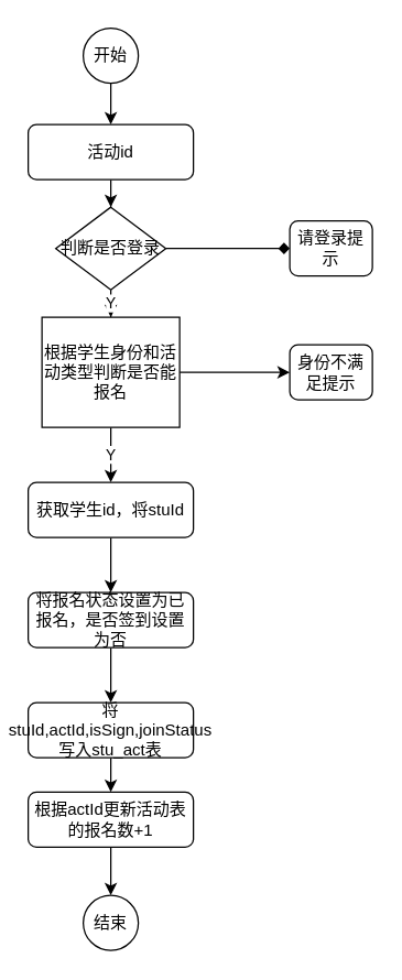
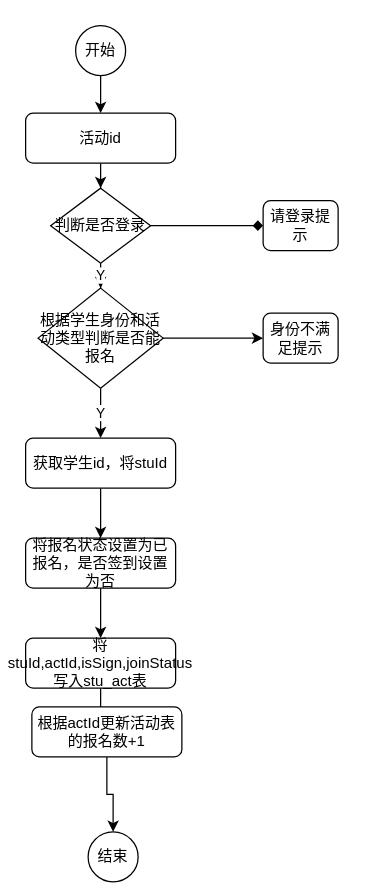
  <mxCell id="0" />
  <mxCell id="1" parent="0" />
  <mxCell id="2" style="edgeStyle=orthogonalEdgeStyle;rounded=0;orthogonalLoop=1;jettySize=auto;html=1;" parent="1" source="3" target="14" edge="1"><mxGeometry relative="1" as="geometry" /></mxCell>
  <mxCell id="3" value="活动id" style="rounded=1;whiteSpace=wrap;html=1;fontSize=12;glass=0;strokeWidth=1;shadow=0;" parent="1" vertex="1"><mxGeometry x="20" y="90" width="120" height="40" as="geometry" /></mxCell>
  <mxCell id="4" style="edgeStyle=orthogonalEdgeStyle;rounded=0;orthogonalLoop=1;jettySize=auto;html=1;entryX=0.5;entryY=0;entryDx=0;entryDy=0;" parent="1" source="5" target="7" edge="1"><mxGeometry relative="1" as="geometry" /></mxCell>
  <mxCell id="5" value="获取学生id，将stuId" style="rounded=1;whiteSpace=wrap;html=1;fontSize=12;glass=0;strokeWidth=1;shadow=0;" parent="1" vertex="1"><mxGeometry x="20" y="350" width="120" height="40" as="geometry" /></mxCell>
  <mxCell id="6" style="edgeStyle=orthogonalEdgeStyle;rounded=0;orthogonalLoop=1;jettySize=auto;html=1;" parent="1" source="7" target="9" edge="1"><mxGeometry relative="1" as="geometry" /></mxCell>
  <mxCell id="7" value="将报名状态设置为已报名，是否签到设置为否" style="rounded=1;whiteSpace=wrap;html=1;fontSize=12;glass=0;strokeWidth=1;shadow=0;" parent="1" vertex="1"><mxGeometry x="20" y="430" width="120" height="40" as="geometry" /></mxCell>
  <mxCell id="8" style="edgeStyle=orthogonalEdgeStyle;rounded=0;orthogonalLoop=1;jettySize=auto;html=1;entryX=0.5;entryY=0;entryDx=0;entryDy=0;" parent="1" source="9" target="11" edge="1"><mxGeometry relative="1" as="geometry" /></mxCell>
  <mxCell id="9" value="将stuId,actId,isSign,joinStatus写入stu_act表" style="rounded=1;whiteSpace=wrap;html=1;fontSize=12;glass=0;strokeWidth=1;shadow=0;" parent="1" vertex="1"><mxGeometry x="20" y="510" width="120" height="40" as="geometry" /></mxCell>
  <mxCell id="10" style="edgeStyle=orthogonalEdgeStyle;rounded=0;orthogonalLoop=1;jettySize=auto;html=1;" edge="1" parent="1" source="11" target="22"><mxGeometry relative="1" as="geometry" /></mxCell>
- <mxCell id="11" value="根据actId更新活动表的报名数+1" style="rounded=1;whiteSpace=wrap;html=1;fontSize=12;glass=0;strokeWidth=1;shadow=0;" parent="1" vertex="1"><mxGeometry x="20" y="575" width="120" height="40" as="geometry" /></mxCell>
+ <mxCell id="11" value="根据actId更新活动表的报名数+1" style="rounded=1;whiteSpace=wrap;html=1;fontSize=12;glass=0;strokeWidth=1;shadow=0;" parent="1" vertex="1"><mxGeometry x="25" y="565" width="120" height="40" as="geometry" /></mxCell>
  <mxCell id="12" value="Y" style="edgeStyle=orthogonalEdgeStyle;rounded=0;orthogonalLoop=1;jettySize=auto;html=1;" parent="1" source="14" target="17" edge="1"><mxGeometry relative="1" as="geometry" /></mxCell>
  <mxCell id="13" style="edgeStyle=orthogonalEdgeStyle;rounded=0;orthogonalLoop=1;jettySize=auto;html=1;entryX=0;entryY=0.5;entryDx=0;entryDy=0;endArrow=diamond;" parent="1" source="14" target="18" edge="1"><mxGeometry relative="1" as="geometry" /></mxCell>
  <mxCell id="14" value="判断是否登录" style="rhombus;whiteSpace=wrap;html=1;" parent="1" vertex="1"><mxGeometry x="40" y="150" width="80" height="60" as="geometry" /></mxCell>
  <mxCell id="15" value="Y" style="edgeStyle=orthogonalEdgeStyle;rounded=0;orthogonalLoop=1;jettySize=auto;html=1;" parent="1" source="17" target="5" edge="1"><mxGeometry relative="1" as="geometry" /></mxCell>
  <mxCell id="16" style="edgeStyle=orthogonalEdgeStyle;rounded=0;orthogonalLoop=1;jettySize=auto;html=1;" parent="1" source="17" target="19" edge="1"><mxGeometry relative="1" as="geometry" /></mxCell>
- <mxCell id="17" value="根据学生身份和活动类型判断是否能报名" style="whiteSpace=wrap;html=1;rounded=0;" parent="1" vertex="1"><mxGeometry x="30" y="230" width="100" height="80" as="geometry" /></mxCell>
+ <mxCell id="17" value="根据学生身份和活动类型判断是否能报名" style="rhombus;whiteSpace=wrap;html=1;" parent="1" vertex="1"><mxGeometry x="30" y="230" width="100" height="80" as="geometry" /></mxCell>
  <mxCell id="18" value="请登录提示" style="rounded=1;whiteSpace=wrap;html=1;fontSize=12;glass=0;strokeWidth=1;shadow=0;" parent="1" vertex="1"><mxGeometry x="210" y="160" width="60" height="40" as="geometry" /></mxCell>
  <mxCell id="19" value="身份不满足提示" style="rounded=1;whiteSpace=wrap;html=1;fontSize=12;glass=0;strokeWidth=1;shadow=0;" parent="1" vertex="1"><mxGeometry x="210" y="250" width="60" height="40" as="geometry" /></mxCell>
  <mxCell id="20" style="edgeStyle=orthogonalEdgeStyle;rounded=0;orthogonalLoop=1;jettySize=auto;html=1;" edge="1" parent="1" source="21" target="3"><mxGeometry relative="1" as="geometry" /></mxCell>
  <mxCell id="21" value="开始" style="ellipse;whiteSpace=wrap;html=1;aspect=fixed;" vertex="1" parent="1"><mxGeometry x="60" y="20" width="40" height="40" as="geometry" /></mxCell>
- <mxCell id="22" value="结束" style="ellipse;whiteSpace=wrap;html=1;aspect=fixed;" vertex="1" parent="1"><mxGeometry x="60" y="650" width="40" height="40" as="geometry" /></mxCell>
+ <mxCell id="22" value="结束" style="ellipse;whiteSpace=wrap;html=1;aspect=fixed;" vertex="1" parent="1"><mxGeometry x="70" y="665" width="40" height="40" as="geometry" /></mxCell>
